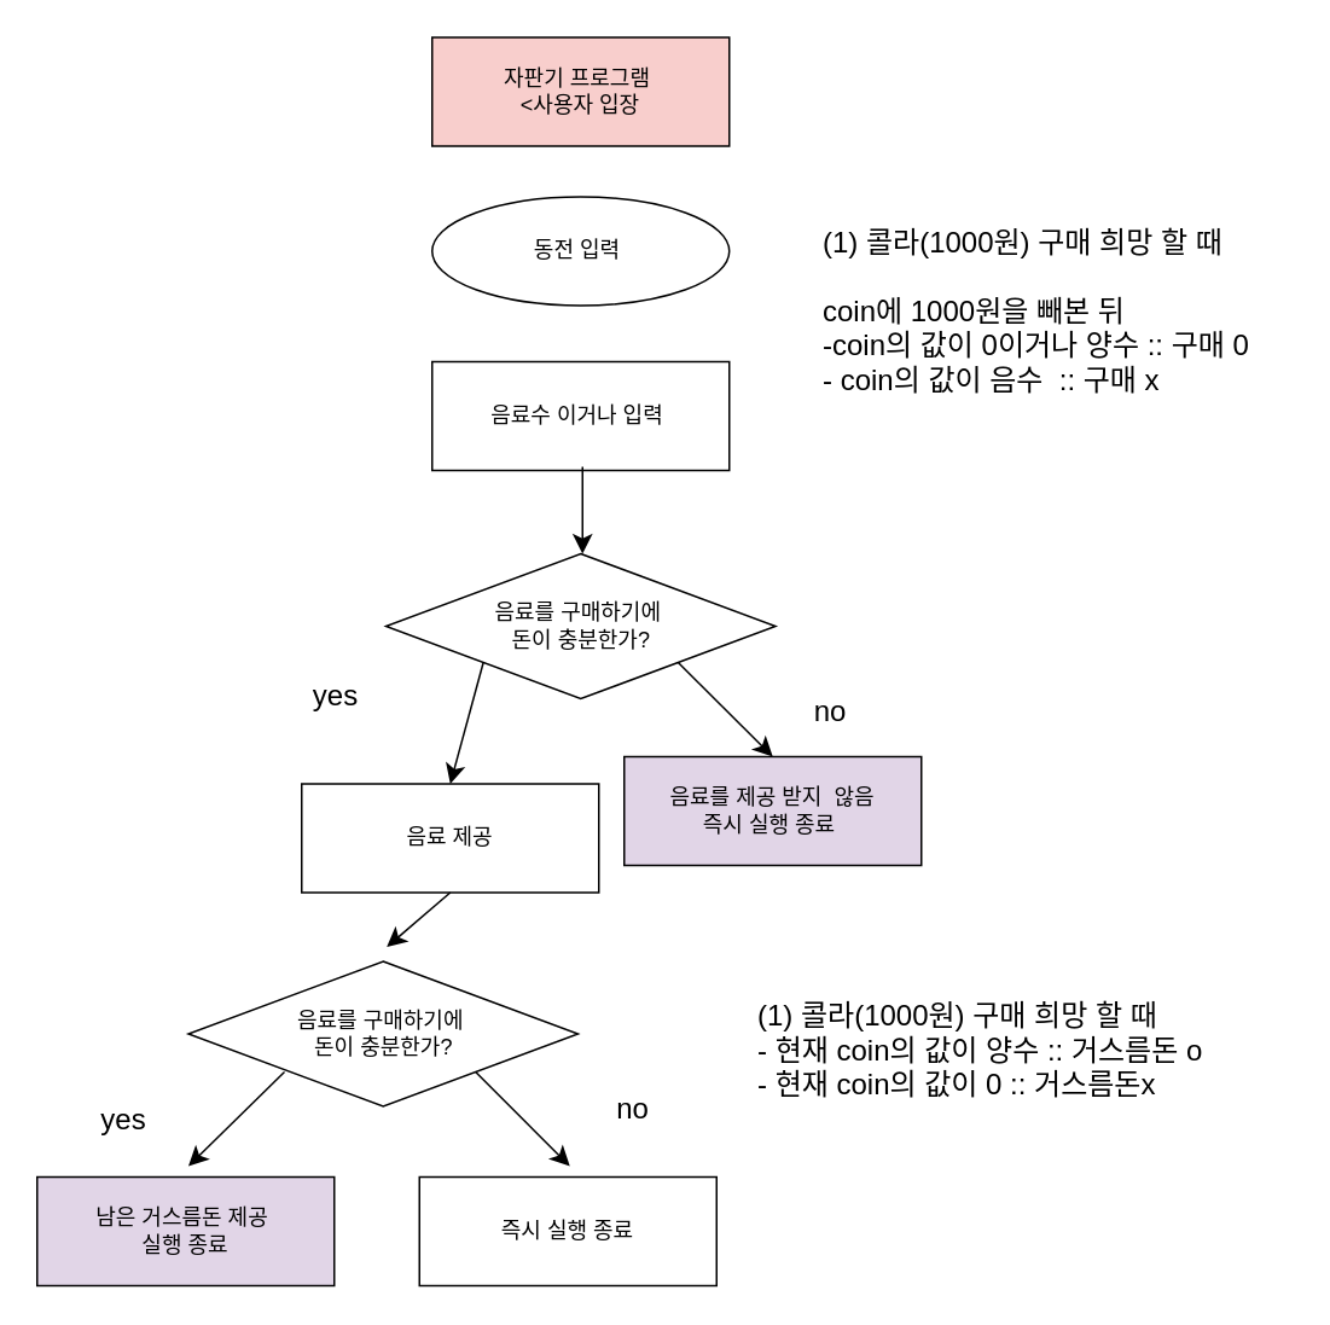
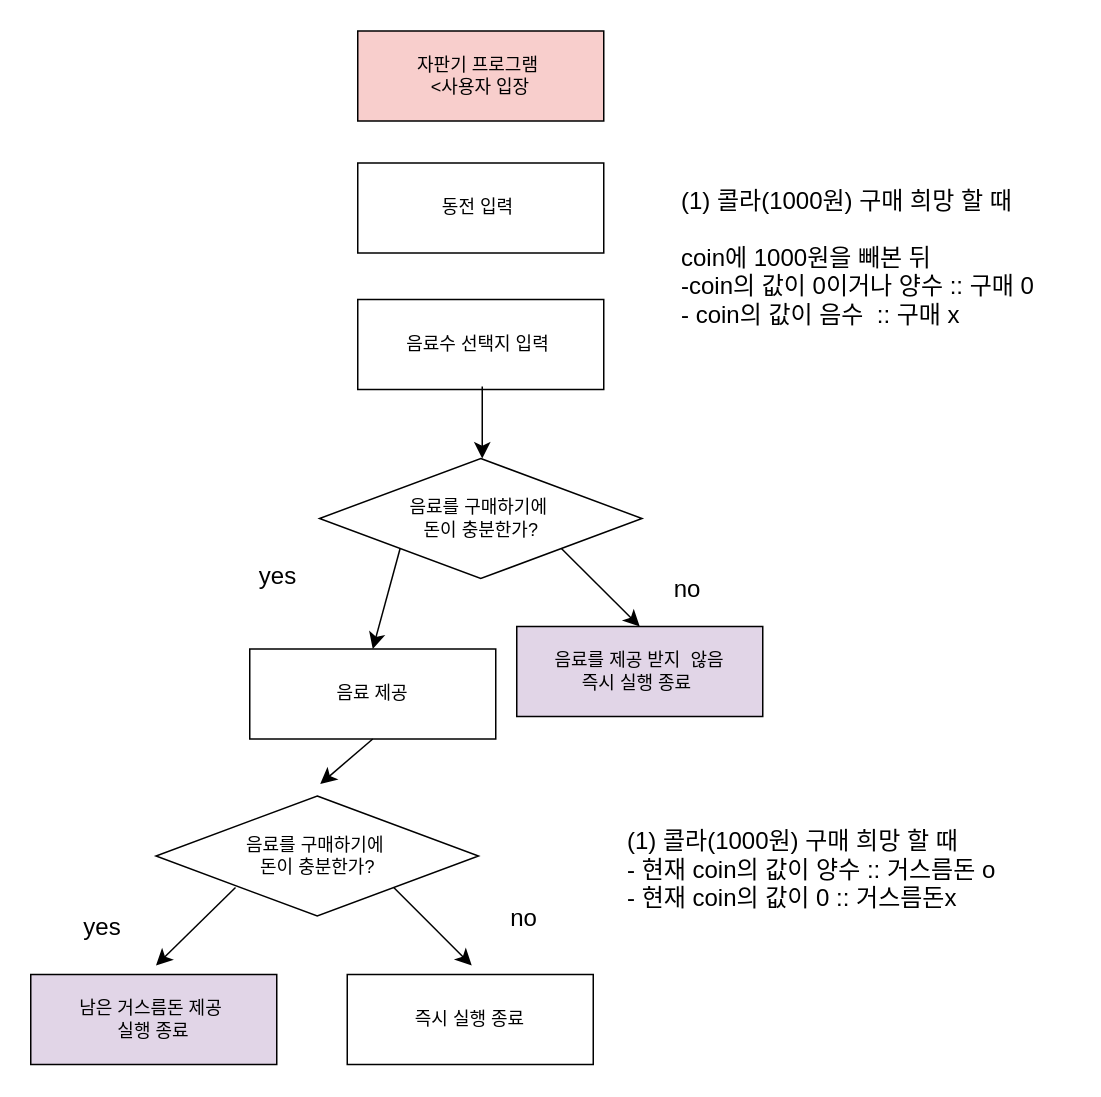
  <mxCell id="0" />
  <mxCell id="1" parent="0" />
  <mxCell id="2" value="자판기 프로그램&amp;nbsp;&lt;div&gt;&amp;lt;사용자 입장&lt;/div&gt;" style="rounded=0;whiteSpace=wrap;html=1;fillColor=#f8cecc;" vertex="1" parent="1"><mxGeometry x="238" y="20" width="164" height="60" as="geometry" /></mxCell>
- <mxCell id="3" value="동전 입력&amp;nbsp;" style="ellipse;whiteSpace=wrap;html=1;" vertex="1" parent="1"><mxGeometry x="238" y="108" width="164" height="60" as="geometry" /></mxCell>
- <mxCell id="4" value="음료수 이거나 입력&amp;nbsp;" style="rounded=0;whiteSpace=wrap;html=1;" vertex="1" parent="1"><mxGeometry x="238" y="199" width="164" height="60" as="geometry" /></mxCell>
+ <mxCell id="3" value="동전 입력&amp;nbsp;" style="rounded=0;whiteSpace=wrap;html=1;" vertex="1" parent="1"><mxGeometry x="238" y="108" width="164" height="60" as="geometry" /></mxCell>
+ <mxCell id="4" value="음료수 선택지 입력&amp;nbsp;" style="rounded=0;whiteSpace=wrap;html=1;" vertex="1" parent="1"><mxGeometry x="238" y="199" width="164" height="60" as="geometry" /></mxCell>
  <mxCell id="5" value="음료 제공" style="rounded=0;whiteSpace=wrap;html=1;" vertex="1" parent="1"><mxGeometry x="166" y="432" width="164" height="60" as="geometry" /></mxCell>
  <mxCell id="6" value="음료를 제공 받지&amp;nbsp; 않음&lt;div&gt;즉시 실행 종료&amp;nbsp;&lt;/div&gt;" style="rounded=0;whiteSpace=wrap;html=1;fillColor=#e1d5e7;" vertex="1" parent="1"><mxGeometry x="344" y="417" width="164" height="60" as="geometry" /></mxCell>
  <mxCell id="7" style="edgeStyle=none;curved=1;rounded=0;orthogonalLoop=1;jettySize=auto;html=1;exitX=1;exitY=1;exitDx=0;exitDy=0;fontSize=12;startSize=8;endSize=8;entryX=0.5;entryY=0;entryDx=0;entryDy=0;" edge="1" parent="1" source="9" target="6"><mxGeometry relative="1" as="geometry"><mxPoint x="450" y="422" as="targetPoint" /></mxGeometry></mxCell>
  <mxCell id="8" style="edgeStyle=none;curved=1;rounded=0;orthogonalLoop=1;jettySize=auto;html=1;exitX=0;exitY=1;exitDx=0;exitDy=0;entryX=0.5;entryY=0;entryDx=0;entryDy=0;fontSize=12;startSize=8;endSize=8;" edge="1" parent="1" source="9" target="5"><mxGeometry relative="1" as="geometry" /></mxCell>
  <mxCell id="9" value="음료를 구매하기에&amp;nbsp;&lt;div&gt;돈이 충분한가?&lt;/div&gt;" style="rhombus;whiteSpace=wrap;html=1;" vertex="1" parent="1"><mxGeometry x="212.5" y="305" width="215" height="80" as="geometry" /></mxCell>
  <mxCell id="10" value="" style="endArrow=classic;html=1;rounded=0;fontSize=12;startSize=8;endSize=8;curved=1;" edge="1" parent="1"><mxGeometry width="50" height="50" relative="1" as="geometry"><mxPoint x="321" y="257" as="sourcePoint" /><mxPoint x="321" y="305" as="targetPoint" /></mxGeometry></mxCell>
  <mxCell id="11" value="no" style="text;strokeColor=none;fillColor=none;html=1;align=center;verticalAlign=middle;whiteSpace=wrap;rounded=0;fontSize=16;" vertex="1" parent="1"><mxGeometry x="427.5" y="377" width="60" height="30" as="geometry" /></mxCell>
  <mxCell id="12" style="edgeStyle=none;curved=1;rounded=0;orthogonalLoop=1;jettySize=auto;html=1;exitX=0.5;exitY=0;exitDx=0;exitDy=0;fontSize=12;startSize=8;endSize=8;" edge="1" parent="1" source="11" target="11"><mxGeometry relative="1" as="geometry" /></mxCell>
  <mxCell id="13" value="yes" style="text;strokeColor=none;fillColor=none;html=1;align=center;verticalAlign=middle;whiteSpace=wrap;rounded=0;fontSize=16;" vertex="1" parent="1"><mxGeometry x="155" y="368" width="60" height="30" as="geometry" /></mxCell>
  <mxCell id="14" style="edgeStyle=none;curved=1;rounded=0;orthogonalLoop=1;jettySize=auto;html=1;fontSize=12;startSize=8;endSize=8;exitX=0.5;exitY=1;exitDx=0;exitDy=0;" edge="1" parent="1" source="5"><mxGeometry relative="1" as="geometry"><mxPoint x="210" y="488" as="sourcePoint" /><mxPoint x="213" y="522" as="targetPoint" /></mxGeometry></mxCell>
  <mxCell id="15" value="남은 거스름돈 제공&amp;nbsp;&lt;div&gt;실행 종료&lt;/div&gt;" style="rounded=0;whiteSpace=wrap;html=1;fillColor=#e1d5e7;" vertex="1" parent="1"><mxGeometry x="20" y="649" width="164" height="60" as="geometry" /></mxCell>
  <mxCell id="16" value="음료를 구매하기에&amp;nbsp;&lt;div&gt;돈이 충분한가?&lt;/div&gt;" style="rhombus;whiteSpace=wrap;html=1;" vertex="1" parent="1"><mxGeometry x="103.5" y="530" width="215" height="80" as="geometry" /></mxCell>
  <mxCell id="17" style="edgeStyle=none;curved=1;rounded=0;orthogonalLoop=1;jettySize=auto;html=1;entryX=0.5;entryY=0;entryDx=0;entryDy=0;fontSize=12;startSize=8;endSize=8;" edge="1" parent="1" source="16" target="16"><mxGeometry relative="1" as="geometry" /></mxCell>
  <mxCell id="18" style="edgeStyle=none;curved=1;rounded=0;orthogonalLoop=1;jettySize=auto;html=1;exitX=0;exitY=1;exitDx=0;exitDy=0;entryX=0.5;entryY=0;entryDx=0;entryDy=0;fontSize=12;startSize=8;endSize=8;" edge="1" parent="1"><mxGeometry relative="1" as="geometry"><mxPoint x="156.5" y="591" as="sourcePoint" /><mxPoint x="103.5" y="643" as="targetPoint" /></mxGeometry></mxCell>
  <mxCell id="19" style="edgeStyle=none;curved=1;rounded=0;orthogonalLoop=1;jettySize=auto;html=1;exitX=1;exitY=1;exitDx=0;exitDy=0;fontSize=12;startSize=8;endSize=8;entryX=0.5;entryY=0;entryDx=0;entryDy=0;" edge="1" parent="1"><mxGeometry relative="1" as="geometry"><mxPoint x="314" y="643" as="targetPoint" /><mxPoint x="262" y="591" as="sourcePoint" /></mxGeometry></mxCell>
  <mxCell id="20" value="yes" style="text;strokeColor=none;fillColor=none;html=1;align=center;verticalAlign=middle;whiteSpace=wrap;rounded=0;fontSize=16;" vertex="1" parent="1"><mxGeometry x="38" y="602" width="60" height="30" as="geometry" /></mxCell>
  <mxCell id="21" value="no" style="text;strokeColor=none;fillColor=none;html=1;align=center;verticalAlign=middle;whiteSpace=wrap;rounded=0;fontSize=16;" vertex="1" parent="1"><mxGeometry x="318.5" y="596" width="60" height="30" as="geometry" /></mxCell>
  <mxCell id="22" value="즉시 실행 종료" style="rounded=0;whiteSpace=wrap;html=1;" vertex="1" parent="1"><mxGeometry x="231" y="649" width="164" height="60" as="geometry" /></mxCell>
  <mxCell id="23" value="(1) 콜라(1000원) 구매 희망 할 때&lt;div&gt;&lt;br&gt;&lt;/div&gt;&lt;div&gt;coin에 1000원을 빼본 뒤&amp;nbsp;&lt;/div&gt;&lt;div&gt;-coin의 값이 0이거나 양수 :: 구매 0&lt;/div&gt;&lt;div&gt;- coin의 값이 음수&amp;nbsp; :: 구매 x&lt;/div&gt;" style="text;strokeColor=none;fillColor=none;html=1;align=left;verticalAlign=middle;whiteSpace=wrap;rounded=0;fontSize=16;" vertex="1" parent="1"><mxGeometry x="452" y="118" width="260" height="106" as="geometry" /></mxCell>
  <mxCell id="24" value="(1) 콜라(1000원) 구매 희망 할 때&lt;div&gt;- 현재 coin의 값이 양수 :: 거스름돈 o&lt;/div&gt;&lt;div&gt;- 현재 coin의 값이 0 :: 거스름돈x&lt;/div&gt;" style="text;strokeColor=none;fillColor=none;html=1;align=left;verticalAlign=middle;whiteSpace=wrap;rounded=0;fontSize=16;" vertex="1" parent="1"><mxGeometry x="416" y="526" width="271" height="106" as="geometry" /></mxCell>
